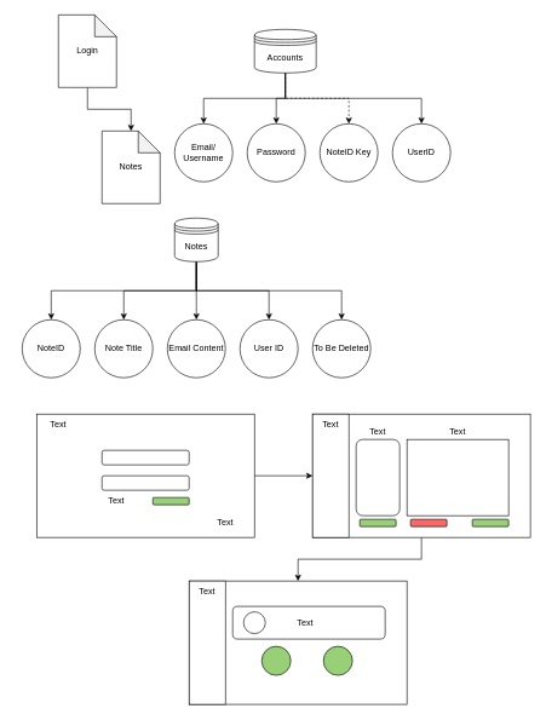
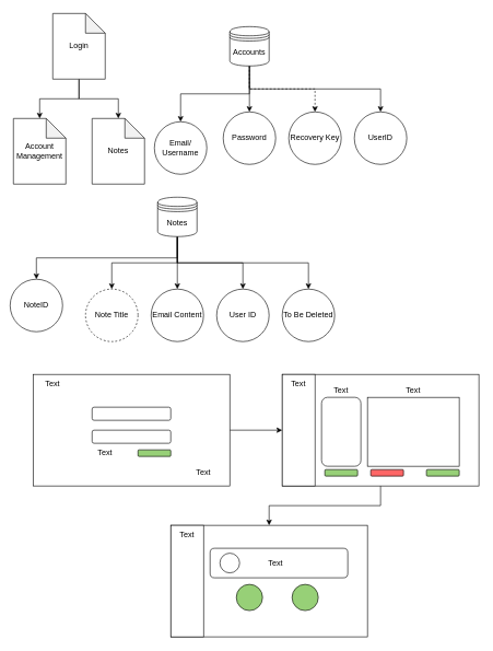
  <mxCell id="0" />
  <mxCell id="1" parent="0" />
  <mxCell id="2" style="edgeStyle=orthogonalEdgeStyle;rounded=0;orthogonalLoop=1;jettySize=auto;html=1;entryX=0.5;entryY=0;entryDx=0;entryDy=0;entryPerimeter=0;" edge="1" parent="1" source="4" target="6"><mxGeometry relative="1" as="geometry" /></mxCell>
+ <mxCell id="3" style="edgeStyle=orthogonalEdgeStyle;rounded=0;orthogonalLoop=1;jettySize=auto;html=1;" edge="1" parent="1" source="4" target="5"><mxGeometry relative="1" as="geometry" /></mxCell>
  <mxCell id="4" value="Login" style="shape=note;whiteSpace=wrap;html=1;backgroundOutline=1;darkOpacity=0.05;" vertex="1" parent="1"><mxGeometry x="80" y="20" width="80" height="100" as="geometry" /></mxCell>
+ <mxCell id="5" value="Account Management" style="shape=note;whiteSpace=wrap;html=1;backgroundOutline=1;darkOpacity=0.05;" vertex="1" parent="1"><mxGeometry x="20" y="180" width="80" height="100" as="geometry" /></mxCell>
  <mxCell id="6" value="&lt;div&gt;Notes&lt;/div&gt;" style="shape=note;whiteSpace=wrap;html=1;backgroundOutline=1;darkOpacity=0.05;" vertex="1" parent="1"><mxGeometry x="140" y="180" width="80" height="100" as="geometry" /></mxCell>
  <mxCell id="7" style="edgeStyle=orthogonalEdgeStyle;rounded=0;orthogonalLoop=1;jettySize=auto;html=1;exitX=0.5;exitY=1;exitDx=0;exitDy=0;" edge="1" parent="1" source="11" target="18"><mxGeometry relative="1" as="geometry" /></mxCell>
  <mxCell id="8" style="edgeStyle=orthogonalEdgeStyle;rounded=0;orthogonalLoop=1;jettySize=auto;html=1;exitX=0.5;exitY=1;exitDx=0;exitDy=0;" edge="1" parent="1" source="11" target="19"><mxGeometry relative="1" as="geometry" /></mxCell>
  <mxCell id="9" style="edgeStyle=orthogonalEdgeStyle;rounded=0;orthogonalLoop=1;jettySize=auto;html=1;exitX=0.5;exitY=1;exitDx=0;exitDy=0;dashed=1;" edge="1" parent="1" source="11" target="20"><mxGeometry relative="1" as="geometry" /></mxCell>
  <mxCell id="10" style="edgeStyle=orthogonalEdgeStyle;rounded=0;orthogonalLoop=1;jettySize=auto;html=1;exitX=0.5;exitY=1;exitDx=0;exitDy=0;" edge="1" parent="1" source="11" target="24"><mxGeometry relative="1" as="geometry" /></mxCell>
- <mxCell id="11" value="Accounts" style="shape=datastore;whiteSpace=wrap;html=1;" vertex="1" parent="1"><mxGeometry x="350" y="40" width="85" height="60" as="geometry" /></mxCell>
+ <mxCell id="11" value="Accounts" style="shape=datastore;whiteSpace=wrap;html=1;" vertex="1" parent="1"><mxGeometry x="350" y="40" width="60" height="60" as="geometry" /></mxCell>
  <mxCell id="12" style="edgeStyle=orthogonalEdgeStyle;rounded=0;orthogonalLoop=1;jettySize=auto;html=1;exitX=0.5;exitY=1;exitDx=0;exitDy=0;" edge="1" parent="1" source="17" target="21"><mxGeometry relative="1" as="geometry" /></mxCell>
  <mxCell id="13" style="edgeStyle=orthogonalEdgeStyle;rounded=0;orthogonalLoop=1;jettySize=auto;html=1;exitX=0.5;exitY=1;exitDx=0;exitDy=0;" edge="1" parent="1" source="17" target="22"><mxGeometry relative="1" as="geometry" /></mxCell>
  <mxCell id="14" style="edgeStyle=orthogonalEdgeStyle;rounded=0;orthogonalLoop=1;jettySize=auto;html=1;exitX=0.5;exitY=1;exitDx=0;exitDy=0;" edge="1" parent="1" source="17" target="23"><mxGeometry relative="1" as="geometry" /></mxCell>
  <mxCell id="15" style="edgeStyle=orthogonalEdgeStyle;rounded=0;orthogonalLoop=1;jettySize=auto;html=1;exitX=0.5;exitY=1;exitDx=0;exitDy=0;" edge="1" parent="1" source="17" target="25"><mxGeometry relative="1" as="geometry" /></mxCell>
  <mxCell id="16" style="edgeStyle=orthogonalEdgeStyle;rounded=0;orthogonalLoop=1;jettySize=auto;html=1;exitX=0.5;exitY=1;exitDx=0;exitDy=0;" edge="1" parent="1" source="17" target="26"><mxGeometry relative="1" as="geometry" /></mxCell>
  <mxCell id="17" value="Notes" style="shape=datastore;whiteSpace=wrap;html=1;" vertex="1" parent="1"><mxGeometry x="240" y="300" width="60" height="60" as="geometry" /></mxCell>
- <mxCell id="18" value="Email/ Username" style="ellipse;whiteSpace=wrap;html=1;aspect=fixed;" vertex="1" parent="1"><mxGeometry x="240" y="170" width="80" height="80" as="geometry" /></mxCell>
+ <mxCell id="18" value="Email/ Username" style="ellipse;whiteSpace=wrap;html=1;aspect=fixed;" vertex="1" parent="1"><mxGeometry x="235" y="185" width="80" height="80" as="geometry" /></mxCell>
  <mxCell id="19" value="Password" style="ellipse;whiteSpace=wrap;html=1;aspect=fixed;" vertex="1" parent="1"><mxGeometry x="340" y="170" width="80" height="80" as="geometry" /></mxCell>
- <mxCell id="20" value="NoteID Key" style="ellipse;whiteSpace=wrap;html=1;aspect=fixed;" vertex="1" parent="1"><mxGeometry x="440" y="170" width="80" height="80" as="geometry" /></mxCell>
- <mxCell id="21" value="NoteID" style="ellipse;whiteSpace=wrap;html=1;aspect=fixed;" vertex="1" parent="1"><mxGeometry x="30" y="440" width="80" height="80" as="geometry" /></mxCell>
- <mxCell id="22" value="Note Title" style="ellipse;whiteSpace=wrap;html=1;aspect=fixed;" vertex="1" parent="1"><mxGeometry x="130" y="440" width="80" height="80" as="geometry" /></mxCell>
+ <mxCell id="20" value="Recovery Key" style="ellipse;whiteSpace=wrap;html=1;aspect=fixed;" vertex="1" parent="1"><mxGeometry x="440" y="170" width="80" height="80" as="geometry" /></mxCell>
+ <mxCell id="21" value="NoteID" style="ellipse;whiteSpace=wrap;html=1;aspect=fixed;" vertex="1" parent="1"><mxGeometry x="15" y="425" width="80" height="80" as="geometry" /></mxCell>
+ <mxCell id="22" value="Note Title" style="ellipse;whiteSpace=wrap;html=1;aspect=fixed;dashed=1;" vertex="1" parent="1"><mxGeometry x="130" y="440" width="80" height="80" as="geometry" /></mxCell>
  <mxCell id="23" value="Email Content" style="ellipse;whiteSpace=wrap;html=1;aspect=fixed;" vertex="1" parent="1"><mxGeometry x="230" y="440" width="80" height="80" as="geometry" /></mxCell>
  <mxCell id="24" value="UserID" style="ellipse;whiteSpace=wrap;html=1;aspect=fixed;" vertex="1" parent="1"><mxGeometry x="540" y="170" width="80" height="80" as="geometry" /></mxCell>
  <mxCell id="25" value="User ID" style="ellipse;whiteSpace=wrap;html=1;aspect=fixed;" vertex="1" parent="1"><mxGeometry x="330" y="440" width="80" height="80" as="geometry" /></mxCell>
  <mxCell id="26" value="To Be Deleted" style="ellipse;whiteSpace=wrap;html=1;aspect=fixed;" vertex="1" parent="1"><mxGeometry x="430" y="440" width="80" height="80" as="geometry" /></mxCell>
  <mxCell id="27" style="edgeStyle=orthogonalEdgeStyle;rounded=0;orthogonalLoop=1;jettySize=auto;html=1;exitX=1;exitY=0.5;exitDx=0;exitDy=0;" edge="1" parent="1" source="28" target="37"><mxGeometry relative="1" as="geometry" /></mxCell>
  <mxCell id="28" value="" style="rounded=0;whiteSpace=wrap;html=1;" vertex="1" parent="1"><mxGeometry x="50" y="570" width="300" height="170" as="geometry" /></mxCell>
  <mxCell id="29" value="" style="rounded=1;whiteSpace=wrap;html=1;" vertex="1" parent="1"><mxGeometry x="140" y="620" width="120" height="20" as="geometry" /></mxCell>
  <mxCell id="30" value="" style="rounded=1;whiteSpace=wrap;html=1;" vertex="1" parent="1"><mxGeometry x="140" y="655" width="120" height="20" as="geometry" /></mxCell>
  <mxCell id="31" value="Text" style="text;html=1;strokeColor=none;fillColor=none;align=center;verticalAlign=middle;whiteSpace=wrap;rounded=0;" vertex="1" parent="1"><mxGeometry x="60" y="574" width="40" height="20" as="geometry" /></mxCell>
  <mxCell id="32" value="Text" style="text;html=1;strokeColor=none;fillColor=none;align=center;verticalAlign=middle;whiteSpace=wrap;rounded=0;" vertex="1" parent="1"><mxGeometry x="290" y="710" width="40" height="20" as="geometry" /></mxCell>
  <mxCell id="33" value="" style="rounded=1;whiteSpace=wrap;html=1;fillColor=#97D077;" vertex="1" parent="1"><mxGeometry x="210" y="685" width="50" height="10" as="geometry" /></mxCell>
  <mxCell id="34" value="Text" style="text;html=1;strokeColor=none;fillColor=none;align=center;verticalAlign=middle;whiteSpace=wrap;rounded=0;" vertex="1" parent="1"><mxGeometry x="140" y="680" width="40" height="20" as="geometry" /></mxCell>
  <mxCell id="35" style="edgeStyle=orthogonalEdgeStyle;rounded=0;orthogonalLoop=1;jettySize=auto;html=1;exitX=0.5;exitY=1;exitDx=0;exitDy=0;" edge="1" parent="1" source="36" target="43"><mxGeometry relative="1" as="geometry" /></mxCell>
  <mxCell id="36" value="" style="rounded=0;whiteSpace=wrap;html=1;" vertex="1" parent="1"><mxGeometry x="430" y="570" width="300" height="170" as="geometry" /></mxCell>
  <mxCell id="37" value="" style="rounded=0;whiteSpace=wrap;html=1;fillColor=#FFFFFF;" vertex="1" parent="1"><mxGeometry x="430" y="570" width="50" height="170" as="geometry" /></mxCell>
  <mxCell id="38" value="" style="rounded=1;whiteSpace=wrap;html=1;fillColor=#FFFFFF;" vertex="1" parent="1"><mxGeometry x="490" y="605" width="60" height="105" as="geometry" /></mxCell>
  <mxCell id="39" value="" style="rounded=0;whiteSpace=wrap;html=1;fillColor=#FFFFFF;" vertex="1" parent="1"><mxGeometry x="560" y="605" width="140" height="105" as="geometry" /></mxCell>
  <mxCell id="40" value="Text" style="text;html=1;strokeColor=none;fillColor=none;align=center;verticalAlign=middle;whiteSpace=wrap;rounded=0;" vertex="1" parent="1"><mxGeometry x="500" y="584" width="40" height="20" as="geometry" /></mxCell>
  <mxCell id="41" value="Text" style="text;html=1;strokeColor=none;fillColor=none;align=center;verticalAlign=middle;whiteSpace=wrap;rounded=0;" vertex="1" parent="1"><mxGeometry x="610" y="585" width="40" height="20" as="geometry" /></mxCell>
  <mxCell id="42" value="Text" style="text;html=1;strokeColor=none;fillColor=none;align=center;verticalAlign=middle;whiteSpace=wrap;rounded=0;" vertex="1" parent="1"><mxGeometry x="435" y="574" width="40" height="20" as="geometry" /></mxCell>
  <mxCell id="43" value="" style="rounded=0;whiteSpace=wrap;html=1;" vertex="1" parent="1"><mxGeometry x="260" y="800" width="300" height="170" as="geometry" /></mxCell>
  <mxCell id="44" value="" style="rounded=0;whiteSpace=wrap;html=1;fillColor=#FFFFFF;" vertex="1" parent="1"><mxGeometry x="260" y="800" width="50" height="170" as="geometry" /></mxCell>
  <mxCell id="45" value="" style="rounded=1;whiteSpace=wrap;html=1;fillColor=#FFFFFF;" vertex="1" parent="1"><mxGeometry x="320" y="835" width="210" height="45" as="geometry" /></mxCell>
  <mxCell id="46" value="Text" style="text;html=1;strokeColor=none;fillColor=none;align=center;verticalAlign=middle;whiteSpace=wrap;rounded=0;" vertex="1" parent="1"><mxGeometry x="265" y="804" width="40" height="20" as="geometry" /></mxCell>
  <mxCell id="47" value="" style="rounded=1;whiteSpace=wrap;html=1;fillColor=#97D077;" vertex="1" parent="1"><mxGeometry x="495" y="715" width="50" height="10" as="geometry" /></mxCell>
  <mxCell id="48" value="" style="rounded=1;whiteSpace=wrap;html=1;fillColor=#97D077;" vertex="1" parent="1"><mxGeometry x="650" y="715" width="50" height="10" as="geometry" /></mxCell>
  <mxCell id="49" value="" style="rounded=1;whiteSpace=wrap;html=1;fillColor=#FF6666;" vertex="1" parent="1"><mxGeometry x="565" y="715" width="50" height="10" as="geometry" /></mxCell>
  <mxCell id="50" value="" style="ellipse;whiteSpace=wrap;html=1;aspect=fixed;fillColor=#97D077;" vertex="1" parent="1"><mxGeometry x="360" y="890" width="40" height="40" as="geometry" /></mxCell>
  <mxCell id="51" value="" style="ellipse;whiteSpace=wrap;html=1;aspect=fixed;fillColor=#97D077;" vertex="1" parent="1"><mxGeometry x="445" y="890" width="40" height="40" as="geometry" /></mxCell>
  <mxCell id="52" value="" style="ellipse;whiteSpace=wrap;html=1;aspect=fixed;fillColor=#FFFFFF;" vertex="1" parent="1"><mxGeometry x="335" y="842.5" width="30" height="30" as="geometry" /></mxCell>
  <mxCell id="53" value="Text" style="text;html=1;strokeColor=none;fillColor=none;align=center;verticalAlign=middle;whiteSpace=wrap;rounded=0;" vertex="1" parent="1"><mxGeometry x="400" y="847.5" width="40" height="20" as="geometry" /></mxCell>
